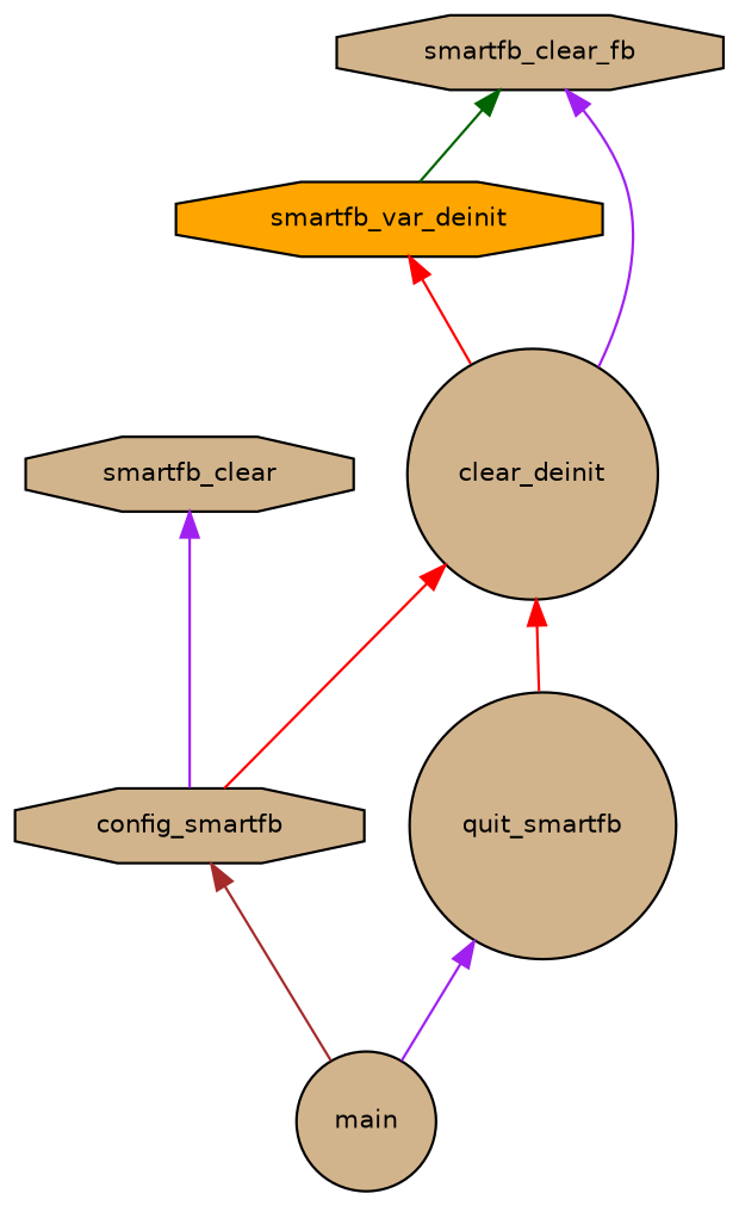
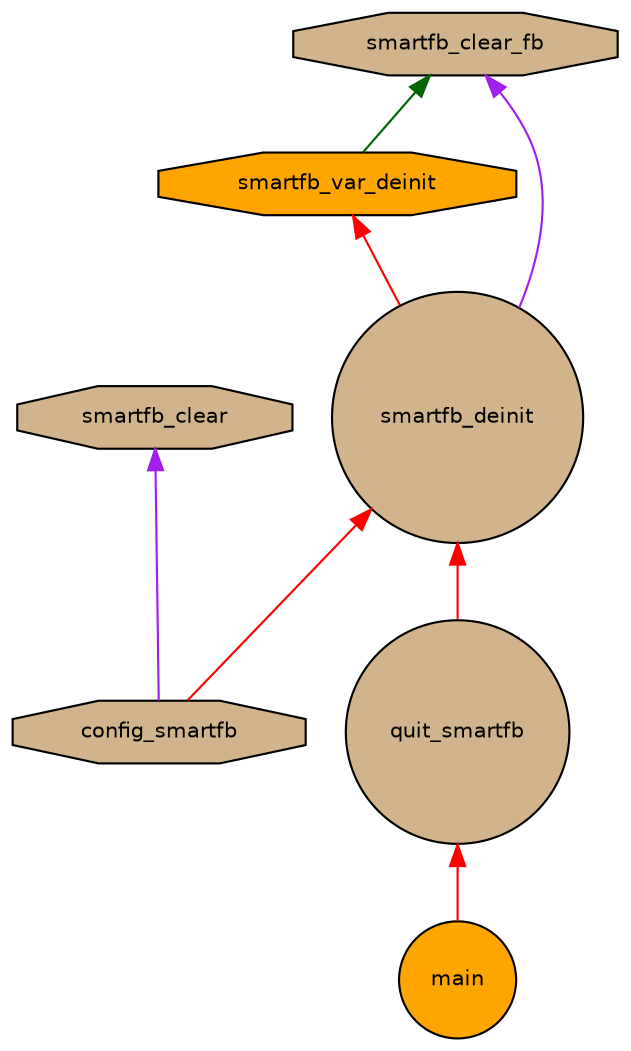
  digraph {
    fontname="DejaVu Sans"
    rankdir=TB
    node [color=black fillcolor=tan fontname="DejaVu Sans" fontsize=10 shape=octagon style=filled]
    edge [color=red dir=back fontname="DejaVu Sans" fontsize=10 labelfontname=Helvetica labelfontsize=10 style=solid]
    n1 [fontcolor=black height=0.2 label=smartfb_clear_fb width=0.4]
    n2 [fillcolor=orange height=0.2 label=smartfb_var_deinit width=0.4]
-   n3 [height=0.2 label=clear_deinit shape=circle width=0.4]
+   n3 [height=0.2 label=smartfb_deinit shape=circle width=0.4]
    n4 [height=0.2 label=smartfb_clear width=0.4]
    n5 [height=0.2 label=config_smartfb width=0.4]
-   n6 [height=0.2 label=main shape=circle width=0.4]
+   n6 [fillcolor=orange height=0.2 label=main shape=circle width=0.4]
    n7 [height=0.2 label=quit_smartfb shape=circle width=0.4]
    n1 -> n2 [color=darkgreen]
    n1 -> n3 [color=purple]
    n2 -> n3
    n3 -> n5
    n3 -> n7
    n4 -> n5 [color=purple]
-   n5 -> n6 [color=brown]
-   n7 -> n6 [color=purple]
+   n7 -> n6
  }
